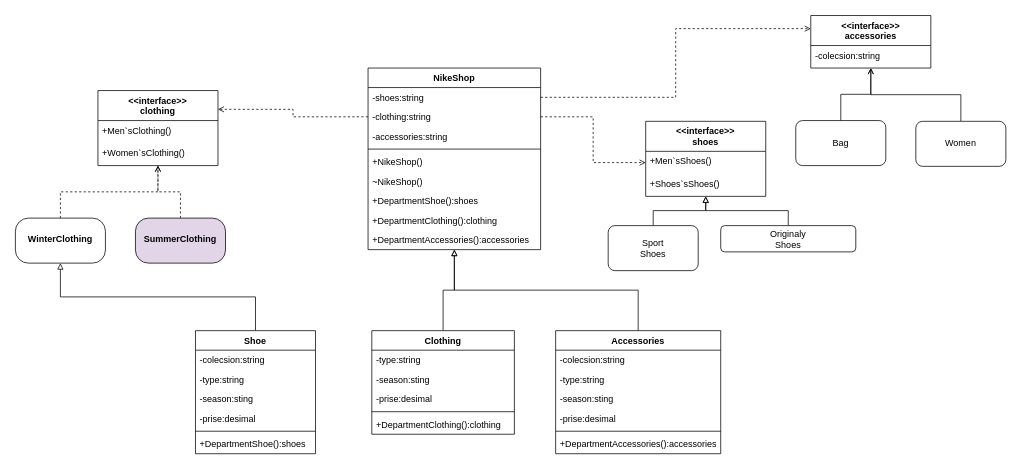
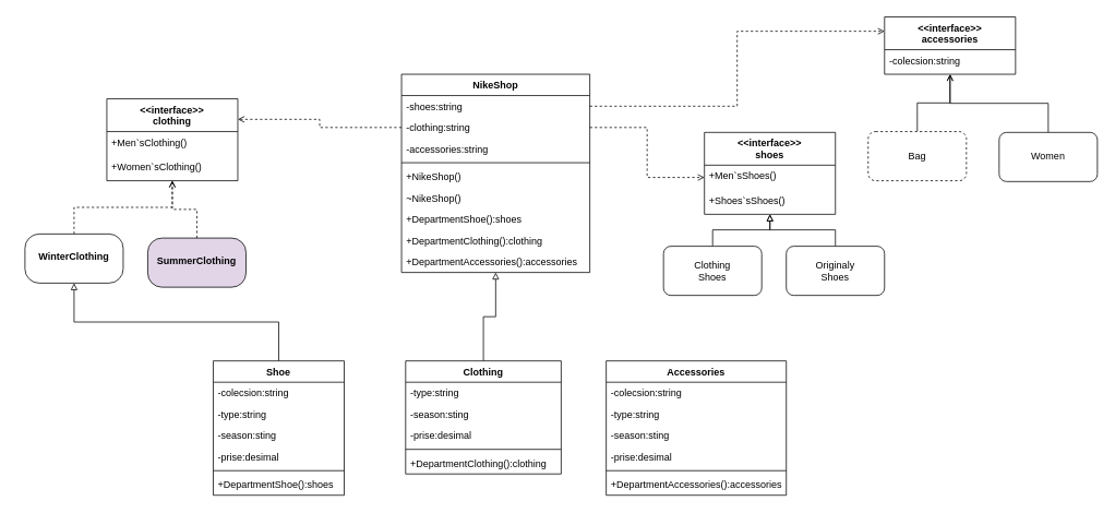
  <mxCell id="0" />
  <mxCell id="1" parent="0" />
  <mxCell id="2" value="NikeShop" style="swimlane;fontStyle=1;align=center;verticalAlign=top;childLayout=stackLayout;horizontal=1;startSize=26;horizontalStack=0;resizeParent=1;resizeParentMax=0;resizeLast=0;collapsible=1;marginBottom=0;" vertex="1" parent="1"><mxGeometry x="490" y="90" width="230" height="242" as="geometry" /></mxCell>
  <mxCell id="3" value="-shoes:string" style="text;strokeColor=none;fillColor=none;align=left;verticalAlign=top;spacingLeft=4;spacingRight=4;overflow=hidden;rotatable=0;points=[[0,0.5],[1,0.5]];portConstraint=eastwest;" vertex="1" parent="2"><mxGeometry y="26" width="230" height="26" as="geometry" /></mxCell>
  <mxCell id="4" value="-clothing:string" style="text;strokeColor=none;fillColor=none;align=left;verticalAlign=top;spacingLeft=4;spacingRight=4;overflow=hidden;rotatable=0;points=[[0,0.5],[1,0.5]];portConstraint=eastwest;" vertex="1" parent="2"><mxGeometry y="52" width="230" height="26" as="geometry" /></mxCell>
  <mxCell id="5" value="-accessories:string" style="text;strokeColor=none;fillColor=none;align=left;verticalAlign=top;spacingLeft=4;spacingRight=4;overflow=hidden;rotatable=0;points=[[0,0.5],[1,0.5]];portConstraint=eastwest;" vertex="1" parent="2"><mxGeometry y="78" width="230" height="26" as="geometry" /></mxCell>
  <mxCell id="6" value="" style="line;strokeWidth=1;fillColor=none;align=left;verticalAlign=middle;spacingTop=-1;spacingLeft=3;spacingRight=3;rotatable=0;labelPosition=right;points=[];portConstraint=eastwest;" vertex="1" parent="2"><mxGeometry y="104" width="230" height="8" as="geometry" /></mxCell>
  <mxCell id="7" value="+NikeShop()" style="text;strokeColor=none;fillColor=none;align=left;verticalAlign=top;spacingLeft=4;spacingRight=4;overflow=hidden;rotatable=0;points=[[0,0.5],[1,0.5]];portConstraint=eastwest;" vertex="1" parent="2"><mxGeometry y="112" width="230" height="26" as="geometry" /></mxCell>
  <mxCell id="8" value="~NikeShop()" style="text;strokeColor=none;fillColor=none;align=left;verticalAlign=top;spacingLeft=4;spacingRight=4;overflow=hidden;rotatable=0;points=[[0,0.5],[1,0.5]];portConstraint=eastwest;" vertex="1" parent="2"><mxGeometry y="138" width="230" height="26" as="geometry" /></mxCell>
  <mxCell id="9" value="+DepartmentShoe():shoes" style="text;strokeColor=none;fillColor=none;align=left;verticalAlign=top;spacingLeft=4;spacingRight=4;overflow=hidden;rotatable=0;points=[[0,0.5],[1,0.5]];portConstraint=eastwest;" vertex="1" parent="2"><mxGeometry y="164" width="230" height="26" as="geometry" /></mxCell>
  <mxCell id="10" value="+DepartmentClothing():clothing" style="text;strokeColor=none;fillColor=none;align=left;verticalAlign=top;spacingLeft=4;spacingRight=4;overflow=hidden;rotatable=0;points=[[0,0.5],[1,0.5]];portConstraint=eastwest;" vertex="1" parent="2"><mxGeometry y="190" width="230" height="26" as="geometry" /></mxCell>
  <mxCell id="11" value="+DepartmentAccessories():accessories" style="text;strokeColor=none;fillColor=none;align=left;verticalAlign=top;spacingLeft=4;spacingRight=4;overflow=hidden;rotatable=0;points=[[0,0.5],[1,0.5]];portConstraint=eastwest;" vertex="1" parent="2"><mxGeometry y="216" width="230" height="26" as="geometry" /></mxCell>
  <mxCell id="12" style="edgeStyle=orthogonalEdgeStyle;rounded=0;orthogonalLoop=1;jettySize=auto;html=1;exitX=0.5;exitY=0;exitDx=0;exitDy=0;endArrow=block;endFill=0;" edge="1" parent="1" source="13" target="48"><mxGeometry relative="1" as="geometry" /></mxCell>
  <mxCell id="13" value="Shoe" style="swimlane;fontStyle=1;align=center;verticalAlign=top;childLayout=stackLayout;horizontal=1;startSize=26;horizontalStack=0;resizeParent=1;resizeParentMax=0;resizeLast=0;collapsible=1;marginBottom=0;" vertex="1" parent="1"><mxGeometry x="260" y="440" width="160" height="164" as="geometry" /></mxCell>
  <mxCell id="14" value="-colecsion:string" style="text;strokeColor=none;fillColor=none;align=left;verticalAlign=top;spacingLeft=4;spacingRight=4;overflow=hidden;rotatable=0;points=[[0,0.5],[1,0.5]];portConstraint=eastwest;" vertex="1" parent="13"><mxGeometry y="26" width="160" height="26" as="geometry" /></mxCell>
  <mxCell id="15" value="-type:string" style="text;strokeColor=none;fillColor=none;align=left;verticalAlign=top;spacingLeft=4;spacingRight=4;overflow=hidden;rotatable=0;points=[[0,0.5],[1,0.5]];portConstraint=eastwest;" vertex="1" parent="13"><mxGeometry y="52" width="160" height="26" as="geometry" /></mxCell>
  <mxCell id="16" value="-season:sting" style="text;strokeColor=none;fillColor=none;align=left;verticalAlign=top;spacingLeft=4;spacingRight=4;overflow=hidden;rotatable=0;points=[[0,0.5],[1,0.5]];portConstraint=eastwest;" vertex="1" parent="13"><mxGeometry y="78" width="160" height="26" as="geometry" /></mxCell>
  <mxCell id="17" value="-prise:desimal" style="text;strokeColor=none;fillColor=none;align=left;verticalAlign=top;spacingLeft=4;spacingRight=4;overflow=hidden;rotatable=0;points=[[0,0.5],[1,0.5]];portConstraint=eastwest;" vertex="1" parent="13"><mxGeometry y="104" width="160" height="26" as="geometry" /></mxCell>
  <mxCell id="18" value="" style="line;strokeWidth=1;fillColor=none;align=left;verticalAlign=middle;spacingTop=-1;spacingLeft=3;spacingRight=3;rotatable=0;labelPosition=right;points=[];portConstraint=eastwest;" vertex="1" parent="13"><mxGeometry y="130" width="160" height="8" as="geometry" /></mxCell>
  <mxCell id="19" value="+DepartmentShoe():shoes" style="text;strokeColor=none;fillColor=none;align=left;verticalAlign=top;spacingLeft=4;spacingRight=4;overflow=hidden;rotatable=0;points=[[0,0.5],[1,0.5]];portConstraint=eastwest;" vertex="1" parent="13"><mxGeometry y="138" width="160" height="26" as="geometry" /></mxCell>
  <mxCell id="20" style="edgeStyle=orthogonalEdgeStyle;rounded=0;orthogonalLoop=1;jettySize=auto;html=1;exitX=0.5;exitY=0;exitDx=0;exitDy=0;endArrow=block;endFill=0;" edge="1" parent="1" source="21" target="2"><mxGeometry relative="1" as="geometry" /></mxCell>
  <mxCell id="21" value="Clothing" style="swimlane;fontStyle=1;align=center;verticalAlign=top;childLayout=stackLayout;horizontal=1;startSize=26;horizontalStack=0;resizeParent=1;resizeParentMax=0;resizeLast=0;collapsible=1;marginBottom=0;" vertex="1" parent="1"><mxGeometry x="495" y="440" width="190" height="138" as="geometry" /></mxCell>
  <mxCell id="22" value="-type:string" style="text;strokeColor=none;fillColor=none;align=left;verticalAlign=top;spacingLeft=4;spacingRight=4;overflow=hidden;rotatable=0;points=[[0,0.5],[1,0.5]];portConstraint=eastwest;" vertex="1" parent="21"><mxGeometry y="26" width="190" height="26" as="geometry" /></mxCell>
  <mxCell id="23" value="-season:sting" style="text;strokeColor=none;fillColor=none;align=left;verticalAlign=top;spacingLeft=4;spacingRight=4;overflow=hidden;rotatable=0;points=[[0,0.5],[1,0.5]];portConstraint=eastwest;" vertex="1" parent="21"><mxGeometry y="52" width="190" height="26" as="geometry" /></mxCell>
  <mxCell id="24" value="-prise:desimal" style="text;strokeColor=none;fillColor=none;align=left;verticalAlign=top;spacingLeft=4;spacingRight=4;overflow=hidden;rotatable=0;points=[[0,0.5],[1,0.5]];portConstraint=eastwest;" vertex="1" parent="21"><mxGeometry y="78" width="190" height="26" as="geometry" /></mxCell>
  <mxCell id="25" value="" style="line;strokeWidth=1;fillColor=none;align=left;verticalAlign=middle;spacingTop=-1;spacingLeft=3;spacingRight=3;rotatable=0;labelPosition=right;points=[];portConstraint=eastwest;" vertex="1" parent="21"><mxGeometry y="104" width="190" height="8" as="geometry" /></mxCell>
  <mxCell id="26" value="+DepartmentClothing():clothing" style="text;strokeColor=none;fillColor=none;align=left;verticalAlign=top;spacingLeft=4;spacingRight=4;overflow=hidden;rotatable=0;points=[[0,0.5],[1,0.5]];portConstraint=eastwest;" vertex="1" parent="21"><mxGeometry y="112" width="190" height="26" as="geometry" /></mxCell>
- <mxCell id="27" style="edgeStyle=orthogonalEdgeStyle;rounded=0;orthogonalLoop=1;jettySize=auto;html=1;exitX=0.5;exitY=0;exitDx=0;exitDy=0;endArrow=block;endFill=0;" edge="1" parent="1" source="28" target="2"><mxGeometry relative="1" as="geometry" /></mxCell>
  <mxCell id="28" value="Accessories" style="swimlane;fontStyle=1;align=center;verticalAlign=top;childLayout=stackLayout;horizontal=1;startSize=26;horizontalStack=0;resizeParent=1;resizeParentMax=0;resizeLast=0;collapsible=1;marginBottom=0;" vertex="1" parent="1"><mxGeometry x="740" y="440" width="220" height="164" as="geometry" /></mxCell>
  <mxCell id="29" value="-colecsion:string" style="text;strokeColor=none;fillColor=none;align=left;verticalAlign=top;spacingLeft=4;spacingRight=4;overflow=hidden;rotatable=0;points=[[0,0.5],[1,0.5]];portConstraint=eastwest;" vertex="1" parent="28"><mxGeometry y="26" width="220" height="26" as="geometry" /></mxCell>
  <mxCell id="30" value="-type:string" style="text;strokeColor=none;fillColor=none;align=left;verticalAlign=top;spacingLeft=4;spacingRight=4;overflow=hidden;rotatable=0;points=[[0,0.5],[1,0.5]];portConstraint=eastwest;" vertex="1" parent="28"><mxGeometry y="52" width="220" height="26" as="geometry" /></mxCell>
  <mxCell id="31" value="-season:sting" style="text;strokeColor=none;fillColor=none;align=left;verticalAlign=top;spacingLeft=4;spacingRight=4;overflow=hidden;rotatable=0;points=[[0,0.5],[1,0.5]];portConstraint=eastwest;" vertex="1" parent="28"><mxGeometry y="78" width="220" height="26" as="geometry" /></mxCell>
  <mxCell id="32" value="-prise:desimal" style="text;strokeColor=none;fillColor=none;align=left;verticalAlign=top;spacingLeft=4;spacingRight=4;overflow=hidden;rotatable=0;points=[[0,0.5],[1,0.5]];portConstraint=eastwest;" vertex="1" parent="28"><mxGeometry y="104" width="220" height="26" as="geometry" /></mxCell>
  <mxCell id="33" value="" style="line;strokeWidth=1;fillColor=none;align=left;verticalAlign=middle;spacingTop=-1;spacingLeft=3;spacingRight=3;rotatable=0;labelPosition=right;points=[];portConstraint=eastwest;" vertex="1" parent="28"><mxGeometry y="130" width="220" height="8" as="geometry" /></mxCell>
  <mxCell id="34" value="+DepartmentAccessories():accessories" style="text;strokeColor=none;fillColor=none;align=left;verticalAlign=top;spacingLeft=4;spacingRight=4;overflow=hidden;rotatable=0;points=[[0,0.5],[1,0.5]];portConstraint=eastwest;" vertex="1" parent="28"><mxGeometry y="138" width="220" height="26" as="geometry" /></mxCell>
  <mxCell id="35" value="&lt;&lt;interface&gt;&gt;&#10;shoes" style="swimlane;fontStyle=1;align=center;verticalAlign=top;childLayout=stackLayout;horizontal=1;startSize=40;horizontalStack=0;resizeParent=1;resizeParentMax=0;resizeLast=0;collapsible=1;marginBottom=0;" vertex="1" parent="1"><mxGeometry x="860" y="161" width="160" height="100" as="geometry" /></mxCell>
  <mxCell id="36" value="+Men`sShoes()" style="text;strokeColor=none;fillColor=none;align=left;verticalAlign=top;spacingLeft=4;spacingRight=4;overflow=hidden;rotatable=0;points=[[0,0.5],[1,0.5]];portConstraint=eastwest;" vertex="1" parent="35"><mxGeometry y="40" width="160" height="30" as="geometry" /></mxCell>
  <mxCell id="37" value="+Shoes`sShoes()" style="text;strokeColor=none;fillColor=none;align=left;verticalAlign=top;spacingLeft=4;spacingRight=4;overflow=hidden;rotatable=0;points=[[0,0.5],[1,0.5]];portConstraint=eastwest;" vertex="1" parent="35"><mxGeometry y="70" width="160" height="30" as="geometry" /></mxCell>
  <mxCell id="38" style="edgeStyle=orthogonalEdgeStyle;rounded=0;orthogonalLoop=1;jettySize=auto;html=1;exitX=0.5;exitY=0;exitDx=0;exitDy=0;endArrow=block;endFill=0;" edge="1" parent="1" source="39" target="35"><mxGeometry relative="1" as="geometry" /></mxCell>
- <mxCell id="39" value="&lt;span style=&quot;text-align: left;&quot;&gt;Originaly&lt;br&gt;Shoes&lt;/span&gt;" style="rounded=1;whiteSpace=wrap;html=1;" vertex="1" parent="1"><mxGeometry x="960" y="300" width="180" height="35" as="geometry" /></mxCell>
+ <mxCell id="39" value="&lt;span style=&quot;text-align: left;&quot;&gt;Originaly&lt;br&gt;Shoes&lt;/span&gt;" style="rounded=1;whiteSpace=wrap;html=1;" vertex="1" parent="1"><mxGeometry x="960" y="300" width="120" height="60" as="geometry" /></mxCell>
  <mxCell id="40" style="edgeStyle=orthogonalEdgeStyle;rounded=0;orthogonalLoop=1;jettySize=auto;html=1;exitX=0.5;exitY=0;exitDx=0;exitDy=0;endArrow=block;endFill=0;" edge="1" parent="1" source="41" target="35"><mxGeometry relative="1" as="geometry" /></mxCell>
- <mxCell id="41" value="&lt;span style=&quot;text-align: left;&quot;&gt;Sport&lt;br&gt;Shoes&lt;/span&gt;" style="rounded=1;whiteSpace=wrap;html=1;" vertex="1" parent="1"><mxGeometry x="810" y="300" width="120" height="60" as="geometry" /></mxCell>
+ <mxCell id="41" value="&lt;span style=&quot;text-align: left;&quot;&gt;Clothing&lt;br&gt;Shoes&lt;/span&gt;" style="rounded=1;whiteSpace=wrap;html=1;" vertex="1" parent="1"><mxGeometry x="810" y="300" width="120" height="60" as="geometry" /></mxCell>
  <mxCell id="42" style="edgeStyle=orthogonalEdgeStyle;rounded=0;orthogonalLoop=1;jettySize=auto;html=1;exitX=1;exitY=0.5;exitDx=0;exitDy=0;endArrow=open;endFill=0;dashed=1;" edge="1" parent="1" source="4" target="36"><mxGeometry relative="1" as="geometry" /></mxCell>
  <mxCell id="43" value="&lt;&lt;interface&gt;&gt;&#10;clothing" style="swimlane;fontStyle=1;align=center;verticalAlign=top;childLayout=stackLayout;horizontal=1;startSize=40;horizontalStack=0;resizeParent=1;resizeParentMax=0;resizeLast=0;collapsible=1;marginBottom=0;" vertex="1" parent="1"><mxGeometry x="130" y="120" width="160" height="100" as="geometry" /></mxCell>
  <mxCell id="44" value="+Men`sClothing()" style="text;strokeColor=none;fillColor=none;align=left;verticalAlign=top;spacingLeft=4;spacingRight=4;overflow=hidden;rotatable=0;points=[[0,0.5],[1,0.5]];portConstraint=eastwest;" vertex="1" parent="43"><mxGeometry y="40" width="160" height="30" as="geometry" /></mxCell>
  <mxCell id="45" value="+Women`sClothing()" style="text;strokeColor=none;fillColor=none;align=left;verticalAlign=top;spacingLeft=4;spacingRight=4;overflow=hidden;rotatable=0;points=[[0,0.5],[1,0.5]];portConstraint=eastwest;" vertex="1" parent="43"><mxGeometry y="70" width="160" height="30" as="geometry" /></mxCell>
  <mxCell id="46" style="edgeStyle=orthogonalEdgeStyle;rounded=0;orthogonalLoop=1;jettySize=auto;html=1;exitX=0;exitY=0.5;exitDx=0;exitDy=0;entryX=1;entryY=0.25;entryDx=0;entryDy=0;dashed=1;endArrow=open;endFill=0;" edge="1" parent="1" source="4" target="43"><mxGeometry relative="1" as="geometry" /></mxCell>
  <mxCell id="47" style="edgeStyle=orthogonalEdgeStyle;rounded=0;orthogonalLoop=1;jettySize=auto;html=1;exitX=0.5;exitY=0;exitDx=0;exitDy=0;dashed=1;endArrow=open;endFill=0;" edge="1" parent="1" source="48" target="43"><mxGeometry relative="1" as="geometry" /></mxCell>
- <mxCell id="48" value="&lt;br&gt;WinterClothing" style="rounded=1;whiteSpace=wrap;html=1;verticalAlign=top;fontStyle=1;startSize=40;arcSize=29;" vertex="1" parent="1"><mxGeometry x="20" y="290" width="120" height="60" as="geometry" /></mxCell>
+ <mxCell id="48" value="&lt;br&gt;WinterClothing" style="rounded=1;whiteSpace=wrap;html=1;verticalAlign=top;fontStyle=1;startSize=40;arcSize=29;" vertex="1" parent="1"><mxGeometry x="30" y="285" width="120" height="60" as="geometry" /></mxCell>
  <mxCell id="49" style="edgeStyle=orthogonalEdgeStyle;rounded=0;orthogonalLoop=1;jettySize=auto;html=1;exitX=0.5;exitY=0;exitDx=0;exitDy=0;dashed=1;endArrow=open;endFill=0;" edge="1" parent="1" source="50" target="43"><mxGeometry relative="1" as="geometry" /></mxCell>
  <mxCell id="50" value="&lt;br&gt;SummerClothing" style="rounded=1;whiteSpace=wrap;html=1;verticalAlign=top;fontStyle=1;startSize=40;arcSize=29;fillColor=#e1d5e7;" vertex="1" parent="1"><mxGeometry x="180" y="290" width="120" height="60" as="geometry" /></mxCell>
  <mxCell id="51" value="&lt;&lt;interface&gt;&gt;&#10;accessories" style="swimlane;fontStyle=1;align=center;verticalAlign=top;childLayout=stackLayout;horizontal=1;startSize=40;horizontalStack=0;resizeParent=1;resizeParentMax=0;resizeLast=0;collapsible=1;marginBottom=0;" vertex="1" parent="1"><mxGeometry x="1080" y="20" width="160" height="70" as="geometry" /></mxCell>
  <mxCell id="52" value="-colecsion:string" style="text;strokeColor=none;fillColor=none;align=left;verticalAlign=top;spacingLeft=4;spacingRight=4;overflow=hidden;rotatable=0;points=[[0,0.5],[1,0.5]];portConstraint=eastwest;" vertex="1" parent="51"><mxGeometry y="40" width="160" height="30" as="geometry" /></mxCell>
  <mxCell id="53" style="edgeStyle=orthogonalEdgeStyle;rounded=0;orthogonalLoop=1;jettySize=auto;html=1;exitX=1;exitY=0.5;exitDx=0;exitDy=0;entryX=0;entryY=0.25;entryDx=0;entryDy=0;dashed=1;endArrow=open;endFill=0;" edge="1" parent="1" source="3" target="51"><mxGeometry relative="1" as="geometry" /></mxCell>
  <mxCell id="54" style="edgeStyle=orthogonalEdgeStyle;rounded=0;orthogonalLoop=1;jettySize=auto;html=1;exitX=0.5;exitY=0;exitDx=0;exitDy=0;endArrow=open;endFill=0;" edge="1" parent="1" source="55" target="51"><mxGeometry relative="1" as="geometry" /></mxCell>
- <mxCell id="55" value="&lt;div style=&quot;text-align: left;&quot;&gt;Bag&lt;/div&gt;" style="rounded=1;whiteSpace=wrap;html=1;" vertex="1" parent="1"><mxGeometry x="1060" y="160" width="120" height="60" as="geometry" /></mxCell>
+ <mxCell id="55" value="&lt;div style=&quot;text-align: left;&quot;&gt;Bag&lt;/div&gt;" style="rounded=1;whiteSpace=wrap;html=1;dashed=1;" vertex="1" parent="1"><mxGeometry x="1060" y="160" width="120" height="60" as="geometry" /></mxCell>
  <mxCell id="56" style="edgeStyle=orthogonalEdgeStyle;rounded=0;orthogonalLoop=1;jettySize=auto;html=1;exitX=0.5;exitY=0;exitDx=0;exitDy=0;endArrow=open;endFill=0;" edge="1" parent="1" source="57" target="51"><mxGeometry relative="1" as="geometry" /></mxCell>
  <mxCell id="57" value="&lt;div style=&quot;text-align: left;&quot;&gt;Women&lt;/div&gt;" style="rounded=1;whiteSpace=wrap;html=1;" vertex="1" parent="1"><mxGeometry x="1220" y="161" width="120" height="60" as="geometry" /></mxCell>
